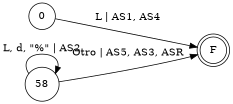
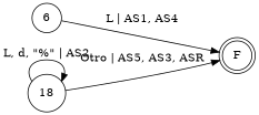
  digraph {
    rankdir=LR
    node [shape=circle]
    F [shape=doublecircle]
-   0
-   18 [label=58]
+   0 [label=6]
+   18
    0 -> F [label="L | AS1, AS4"]
    18 -> F [label="Otro | AS5, AS3, ASR"]
    18 -> 18 [label="L, d, \"%\" | AS2"]
  }
